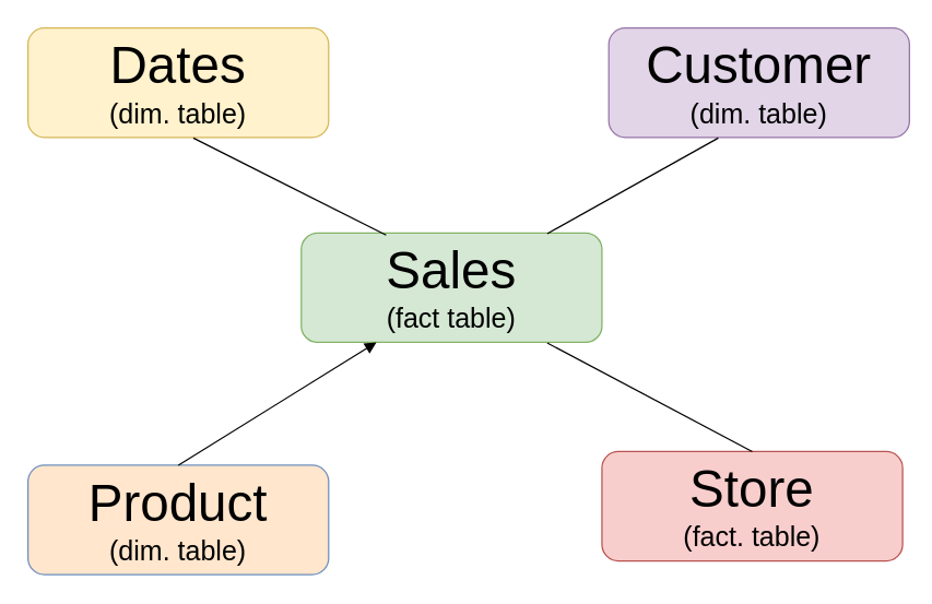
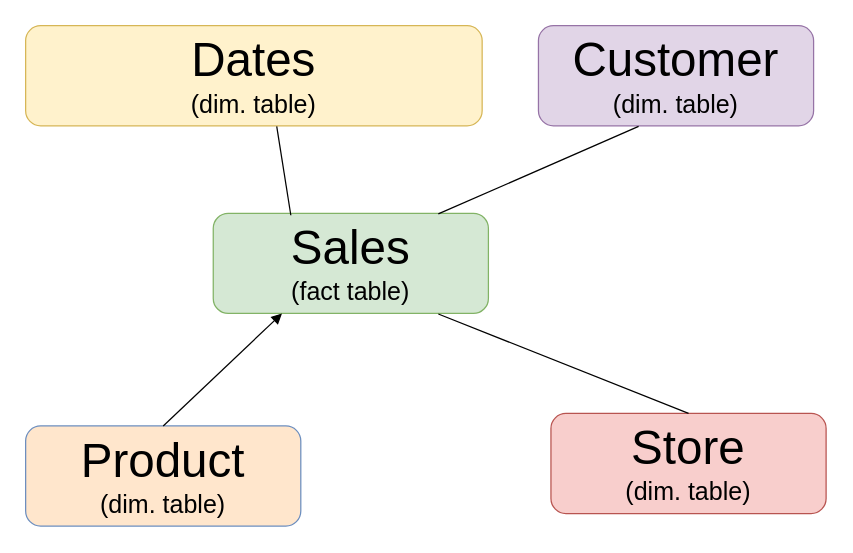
  <mxCell id="0" />
  <mxCell id="1" parent="0" />
- <mxCell id="2" value="&lt;font style=&quot;font-size: 38px;&quot;&gt;Sales&lt;/font&gt;&lt;div&gt;&lt;font style=&quot;font-size: 20px;&quot;&gt;(fact table)&lt;/font&gt;&lt;/div&gt;" style="rounded=1;whiteSpace=wrap;html=1;fillColor=#d5e8d4;strokeColor=#82b366;" vertex="1" parent="1"><mxGeometry x="220" y="170" width="220" height="80" as="geometry" /></mxCell>
- <mxCell id="3" value="&lt;font style=&quot;font-size: 38px;&quot;&gt;Dates&lt;/font&gt;&lt;div&gt;&lt;font style=&quot;font-size: 20px;&quot;&gt;(dim. table)&lt;/font&gt;&lt;/div&gt;" style="rounded=1;whiteSpace=wrap;html=1;fillColor=#fff2cc;strokeColor=#d6b656;" vertex="1" parent="1"><mxGeometry x="20" y="20" width="220" height="80" as="geometry" /></mxCell>
- <mxCell id="4" value="&lt;span style=&quot;font-size: 38px;&quot;&gt;Customer&lt;/span&gt;&lt;br&gt;&lt;div&gt;&lt;font style=&quot;font-size: 20px;&quot;&gt;(dim. table)&lt;/font&gt;&lt;/div&gt;" style="rounded=1;whiteSpace=wrap;html=1;fillColor=#e1d5e7;strokeColor=#9673a6;" vertex="1" parent="1"><mxGeometry x="445" y="20" width="220" height="80" as="geometry" /></mxCell>
+ <mxCell id="2" value="&lt;font style=&quot;font-size: 38px;&quot;&gt;Sales&lt;/font&gt;&lt;div&gt;&lt;font style=&quot;font-size: 20px;&quot;&gt;(fact table)&lt;/font&gt;&lt;/div&gt;" style="rounded=1;whiteSpace=wrap;html=1;fillColor=#d5e8d4;strokeColor=#82b366;" vertex="1" parent="1"><mxGeometry x="170" y="170" width="220" height="80" as="geometry" /></mxCell>
+ <mxCell id="3" value="&lt;font style=&quot;font-size: 38px;&quot;&gt;Dates&lt;/font&gt;&lt;div&gt;&lt;font style=&quot;font-size: 20px;&quot;&gt;(dim. table)&lt;/font&gt;&lt;/div&gt;" style="rounded=1;whiteSpace=wrap;html=1;fillColor=#fff2cc;strokeColor=#d6b656;" vertex="1" parent="1"><mxGeometry x="20" y="20" width="365" height="80" as="geometry" /></mxCell>
+ <mxCell id="4" value="&lt;span style=&quot;font-size: 38px;&quot;&gt;Customer&lt;/span&gt;&lt;br&gt;&lt;div&gt;&lt;font style=&quot;font-size: 20px;&quot;&gt;(dim. table)&lt;/font&gt;&lt;/div&gt;" style="rounded=1;whiteSpace=wrap;html=1;fillColor=#e1d5e7;strokeColor=#9673a6;" vertex="1" parent="1"><mxGeometry x="430" y="20" width="220" height="80" as="geometry" /></mxCell>
  <mxCell id="5" value="&lt;span style=&quot;font-size: 38px;&quot;&gt;Product&lt;/span&gt;&lt;br&gt;&lt;div&gt;&lt;font style=&quot;font-size: 20px;&quot;&gt;(dim. table)&lt;/font&gt;&lt;/div&gt;" style="rounded=1;whiteSpace=wrap;html=1;fillColor=#ffe6cc;strokeColor=#6c8ebf;" vertex="1" parent="1"><mxGeometry x="20" y="340" width="220" height="80" as="geometry" /></mxCell>
- <mxCell id="6" value="&lt;font style=&quot;font-size: 38px;&quot;&gt;Store&lt;/font&gt;&lt;div&gt;&lt;font style=&quot;font-size: 20px;&quot;&gt;(fact. table)&lt;/font&gt;&lt;/div&gt;" style="rounded=1;whiteSpace=wrap;html=1;fillColor=#f8cecc;strokeColor=#b85450;" vertex="1" parent="1"><mxGeometry x="440" y="330" width="220" height="80" as="geometry" /></mxCell>
+ <mxCell id="6" value="&lt;font style=&quot;font-size: 38px;&quot;&gt;Store&lt;/font&gt;&lt;div&gt;&lt;font style=&quot;font-size: 20px;&quot;&gt;(dim. table)&lt;/font&gt;&lt;/div&gt;" style="rounded=1;whiteSpace=wrap;html=1;fillColor=#f8cecc;strokeColor=#b85450;" vertex="1" parent="1"><mxGeometry x="440" y="330" width="220" height="80" as="geometry" /></mxCell>
  <mxCell id="7" value="" style="endArrow=none;html=1;rounded=0;entryX=0.364;entryY=1.006;entryDx=0;entryDy=0;exitX=0.818;exitY=0.006;exitDx=0;exitDy=0;exitPerimeter=0;entryPerimeter=0;" edge="1" parent="1" source="2" target="4"><mxGeometry width="50" height="50" relative="1" as="geometry"><mxPoint x="320" y="260" as="sourcePoint" /><mxPoint x="370" y="210" as="targetPoint" /></mxGeometry></mxCell>
  <mxCell id="8" value="" style="endArrow=none;html=1;rounded=0;exitX=0.55;exitY=1.006;exitDx=0;exitDy=0;exitPerimeter=0;entryX=0.282;entryY=0.019;entryDx=0;entryDy=0;entryPerimeter=0;" edge="1" parent="1" source="3" target="2"><mxGeometry width="50" height="50" relative="1" as="geometry"><mxPoint x="320" y="260" as="sourcePoint" /><mxPoint x="370" y="210" as="targetPoint" /></mxGeometry></mxCell>
  <mxCell id="9" value="" style="endArrow=block;html=1;rounded=0;exitX=0.5;exitY=0;exitDx=0;exitDy=0;entryX=0.25;entryY=1;entryDx=0;entryDy=0;" edge="1" parent="1" source="5" target="2"><mxGeometry width="50" height="50" relative="1" as="geometry"><mxPoint x="320" y="260" as="sourcePoint" /><mxPoint x="370" y="210" as="targetPoint" /></mxGeometry></mxCell>
  <mxCell id="10" value="" style="endArrow=none;html=1;rounded=0;exitX=0.5;exitY=0;exitDx=0;exitDy=0;entryX=0.818;entryY=1.006;entryDx=0;entryDy=0;entryPerimeter=0;" edge="1" parent="1" source="6" target="2"><mxGeometry width="50" height="50" relative="1" as="geometry"><mxPoint x="320" y="260" as="sourcePoint" /><mxPoint x="370" y="210" as="targetPoint" /></mxGeometry></mxCell>
